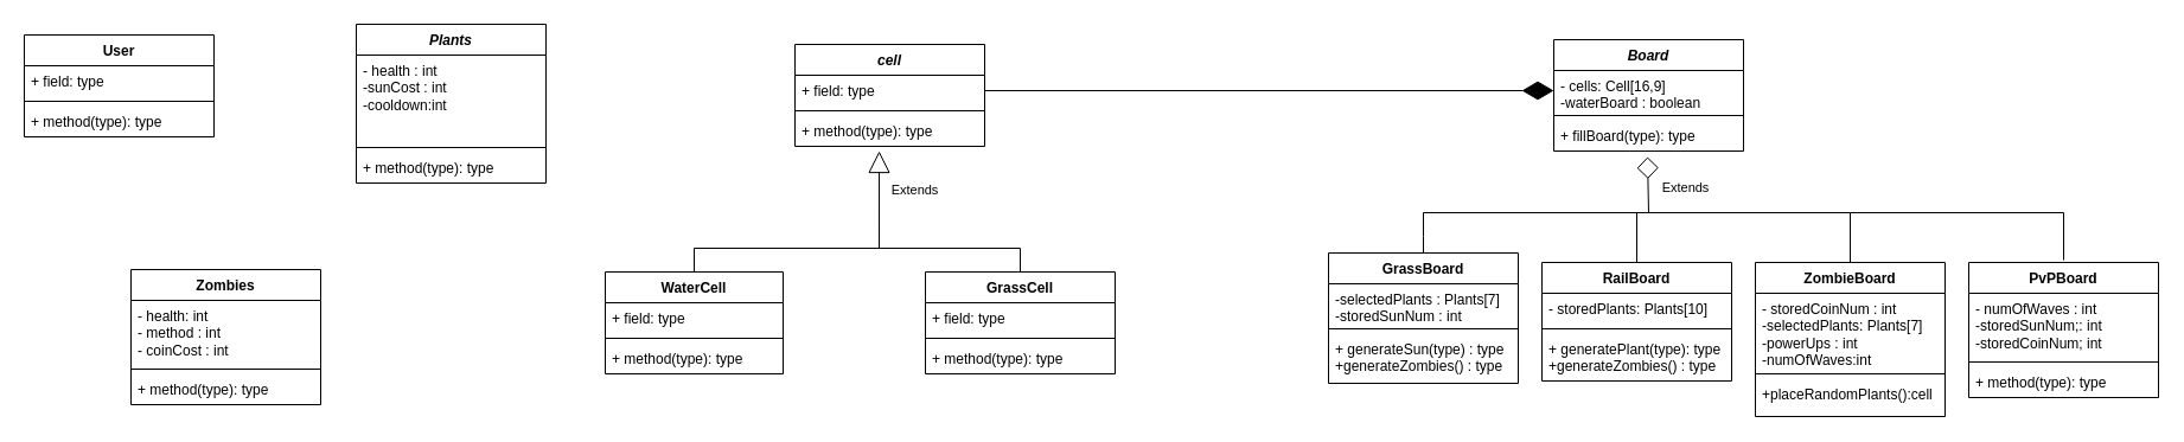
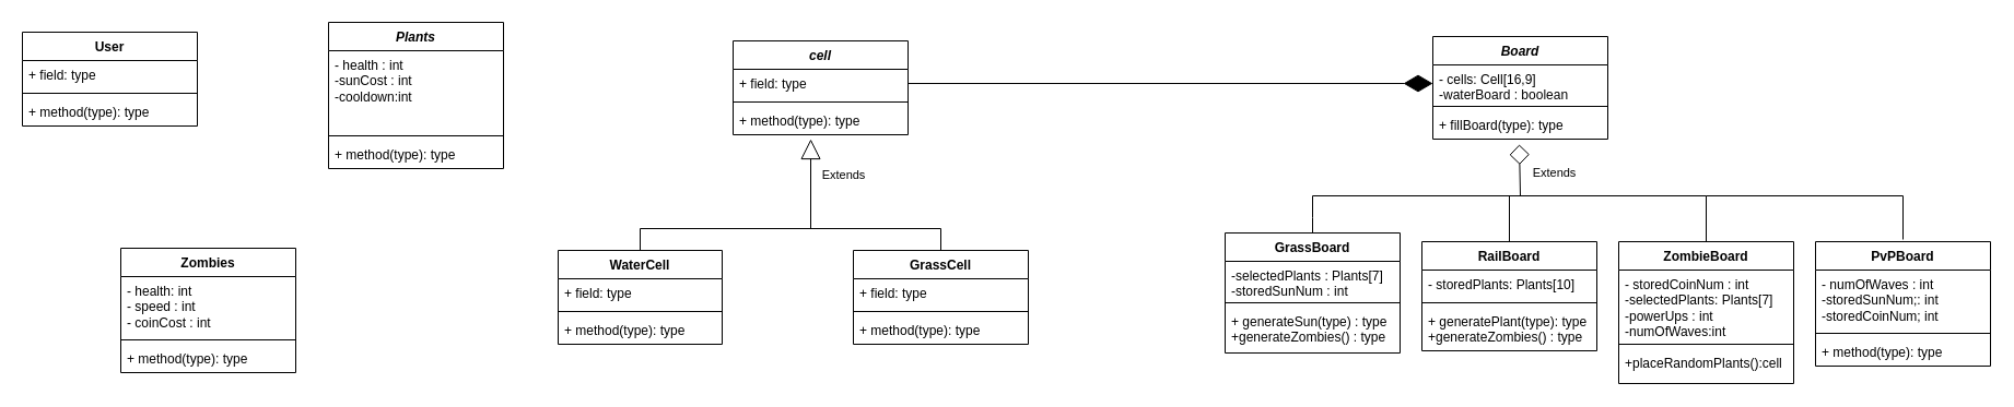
  <mxCell id="0" />
  <mxCell id="1" parent="0" />
  <mxCell id="2" value="&lt;i&gt;Plants&lt;/i&gt;" style="swimlane;fontStyle=1;align=center;verticalAlign=top;childLayout=stackLayout;horizontal=1;startSize=26;horizontalStack=0;resizeParent=1;resizeParentMax=0;resizeLast=0;collapsible=1;marginBottom=0;whiteSpace=wrap;html=1;swimlaneLine=1;" vertex="1" parent="1"><mxGeometry x="300" y="20" width="160" height="134" as="geometry" /></mxCell>
  <mxCell id="3" value="- health : int&lt;br&gt;-sunCost : int&lt;br&gt;-cooldown:int" style="text;strokeColor=none;fillColor=none;align=left;verticalAlign=top;spacingLeft=4;spacingRight=4;overflow=hidden;rotatable=0;points=[[0,0.5],[1,0.5]];portConstraint=eastwest;whiteSpace=wrap;html=1;" vertex="1" parent="2"><mxGeometry y="26" width="160" height="74" as="geometry" /></mxCell>
  <mxCell id="4" value="" style="line;strokeWidth=1;fillColor=none;align=left;verticalAlign=middle;spacingTop=-1;spacingLeft=3;spacingRight=3;rotatable=0;labelPosition=right;points=[];portConstraint=eastwest;strokeColor=inherit;" vertex="1" parent="2"><mxGeometry y="100" width="160" height="8" as="geometry" /></mxCell>
  <mxCell id="5" value="+ method(type): type" style="text;strokeColor=none;fillColor=none;align=left;verticalAlign=top;spacingLeft=4;spacingRight=4;overflow=hidden;rotatable=0;points=[[0,0.5],[1,0.5]];portConstraint=eastwest;whiteSpace=wrap;html=1;" vertex="1" parent="2"><mxGeometry y="108" width="160" height="26" as="geometry" /></mxCell>
  <mxCell id="6" value="&lt;i&gt;cell&lt;/i&gt;" style="swimlane;fontStyle=1;align=center;verticalAlign=top;childLayout=stackLayout;horizontal=1;startSize=26;horizontalStack=0;resizeParent=1;resizeParentMax=0;resizeLast=0;collapsible=1;marginBottom=0;whiteSpace=wrap;html=1;" vertex="1" parent="1"><mxGeometry x="670" y="37" width="160" height="86" as="geometry" /></mxCell>
  <mxCell id="7" value="+ field: type" style="text;strokeColor=none;fillColor=none;align=left;verticalAlign=top;spacingLeft=4;spacingRight=4;overflow=hidden;rotatable=0;points=[[0,0.5],[1,0.5]];portConstraint=eastwest;whiteSpace=wrap;html=1;" vertex="1" parent="6"><mxGeometry y="26" width="160" height="26" as="geometry" /></mxCell>
  <mxCell id="8" value="" style="line;strokeWidth=1;fillColor=none;align=left;verticalAlign=middle;spacingTop=-1;spacingLeft=3;spacingRight=3;rotatable=0;labelPosition=right;points=[];portConstraint=eastwest;strokeColor=inherit;" vertex="1" parent="6"><mxGeometry y="52" width="160" height="8" as="geometry" /></mxCell>
  <mxCell id="9" value="+ method(type): type" style="text;strokeColor=none;fillColor=none;align=left;verticalAlign=top;spacingLeft=4;spacingRight=4;overflow=hidden;rotatable=0;points=[[0,0.5],[1,0.5]];portConstraint=eastwest;whiteSpace=wrap;html=1;" vertex="1" parent="6"><mxGeometry y="60" width="160" height="26" as="geometry" /></mxCell>
  <mxCell id="10" value="" style="endArrow=diamondThin;endFill=1;endSize=24;html=1;rounded=0;exitX=1;exitY=0.5;exitDx=0;exitDy=0;entryX=0;entryY=0.5;entryDx=0;entryDy=0;" edge="1" parent="1" source="7" target="42"><mxGeometry width="160" relative="1" as="geometry"><mxPoint x="1090" y="119" as="sourcePoint" /><mxPoint x="1280" y="69" as="targetPoint" /></mxGeometry></mxCell>
  <mxCell id="11" value="WaterCell" style="swimlane;fontStyle=1;align=center;verticalAlign=top;childLayout=stackLayout;horizontal=1;startSize=26;horizontalStack=0;resizeParent=1;resizeParentMax=0;resizeLast=0;collapsible=1;marginBottom=0;whiteSpace=wrap;html=1;" vertex="1" parent="1"><mxGeometry x="510" y="229" width="150" height="86" as="geometry" /></mxCell>
  <mxCell id="12" value="+ field: type" style="text;strokeColor=none;fillColor=none;align=left;verticalAlign=top;spacingLeft=4;spacingRight=4;overflow=hidden;rotatable=0;points=[[0,0.5],[1,0.5]];portConstraint=eastwest;whiteSpace=wrap;html=1;" vertex="1" parent="11"><mxGeometry y="26" width="150" height="26" as="geometry" /></mxCell>
  <mxCell id="13" value="" style="line;strokeWidth=1;fillColor=none;align=left;verticalAlign=middle;spacingTop=-1;spacingLeft=3;spacingRight=3;rotatable=0;labelPosition=right;points=[];portConstraint=eastwest;strokeColor=inherit;" vertex="1" parent="11"><mxGeometry y="52" width="150" height="8" as="geometry" /></mxCell>
  <mxCell id="14" value="+ method(type): type" style="text;strokeColor=none;fillColor=none;align=left;verticalAlign=top;spacingLeft=4;spacingRight=4;overflow=hidden;rotatable=0;points=[[0,0.5],[1,0.5]];portConstraint=eastwest;whiteSpace=wrap;html=1;" vertex="1" parent="11"><mxGeometry y="60" width="150" height="26" as="geometry" /></mxCell>
  <mxCell id="15" value="GrassCell" style="swimlane;fontStyle=1;align=center;verticalAlign=top;childLayout=stackLayout;horizontal=1;startSize=26;horizontalStack=0;resizeParent=1;resizeParentMax=0;resizeLast=0;collapsible=1;marginBottom=0;whiteSpace=wrap;html=1;" vertex="1" parent="1"><mxGeometry x="780" y="229" width="160" height="86" as="geometry" /></mxCell>
  <mxCell id="16" value="+ field: type" style="text;strokeColor=none;fillColor=none;align=left;verticalAlign=top;spacingLeft=4;spacingRight=4;overflow=hidden;rotatable=0;points=[[0,0.5],[1,0.5]];portConstraint=eastwest;whiteSpace=wrap;html=1;" vertex="1" parent="15"><mxGeometry y="26" width="160" height="26" as="geometry" /></mxCell>
  <mxCell id="17" value="" style="line;strokeWidth=1;fillColor=none;align=left;verticalAlign=middle;spacingTop=-1;spacingLeft=3;spacingRight=3;rotatable=0;labelPosition=right;points=[];portConstraint=eastwest;strokeColor=inherit;" vertex="1" parent="15"><mxGeometry y="52" width="160" height="8" as="geometry" /></mxCell>
  <mxCell id="18" value="+ method(type): type" style="text;strokeColor=none;fillColor=none;align=left;verticalAlign=top;spacingLeft=4;spacingRight=4;overflow=hidden;rotatable=0;points=[[0,0.5],[1,0.5]];portConstraint=eastwest;whiteSpace=wrap;html=1;" vertex="1" parent="15"><mxGeometry y="60" width="160" height="26" as="geometry" /></mxCell>
  <mxCell id="19" value="GrassBoard" style="swimlane;fontStyle=1;align=center;verticalAlign=top;childLayout=stackLayout;horizontal=1;startSize=26;horizontalStack=0;resizeParent=1;resizeParentMax=0;resizeLast=0;collapsible=1;marginBottom=0;whiteSpace=wrap;html=1;" vertex="1" parent="1"><mxGeometry x="1120" y="213" width="160" height="110" as="geometry" /></mxCell>
  <mxCell id="20" value="-selectedPlants : Plants[7]&lt;br&gt;-storedSunNum : int" style="text;strokeColor=none;fillColor=none;align=left;verticalAlign=top;spacingLeft=4;spacingRight=4;overflow=hidden;rotatable=0;points=[[0,0.5],[1,0.5]];portConstraint=eastwest;whiteSpace=wrap;html=1;" vertex="1" parent="19"><mxGeometry y="26" width="160" height="34" as="geometry" /></mxCell>
  <mxCell id="21" value="" style="line;strokeWidth=1;fillColor=none;align=left;verticalAlign=middle;spacingTop=-1;spacingLeft=3;spacingRight=3;rotatable=0;labelPosition=right;points=[];portConstraint=eastwest;strokeColor=inherit;" vertex="1" parent="19"><mxGeometry y="60" width="160" height="8" as="geometry" /></mxCell>
  <mxCell id="22" value="+ generateSun(type) : type&lt;br&gt;+generateZombies() : type" style="text;strokeColor=none;fillColor=none;align=left;verticalAlign=top;spacingLeft=4;spacingRight=4;overflow=hidden;rotatable=0;points=[[0,0.5],[1,0.5]];portConstraint=eastwest;whiteSpace=wrap;html=1;" vertex="1" parent="19"><mxGeometry y="68" width="160" height="42" as="geometry" /></mxCell>
  <mxCell id="23" value="RailBoard" style="swimlane;fontStyle=1;align=center;verticalAlign=top;childLayout=stackLayout;horizontal=1;startSize=26;horizontalStack=0;resizeParent=1;resizeParentMax=0;resizeLast=0;collapsible=1;marginBottom=0;whiteSpace=wrap;html=1;" vertex="1" parent="1"><mxGeometry x="1300" y="221" width="160" height="100" as="geometry" /></mxCell>
  <mxCell id="24" value="- storedPlants: Plants[10]" style="text;strokeColor=none;fillColor=none;align=left;verticalAlign=top;spacingLeft=4;spacingRight=4;overflow=hidden;rotatable=0;points=[[0,0.5],[1,0.5]];portConstraint=eastwest;whiteSpace=wrap;html=1;" vertex="1" parent="23"><mxGeometry y="26" width="160" height="26" as="geometry" /></mxCell>
  <mxCell id="25" value="" style="line;strokeWidth=1;fillColor=none;align=left;verticalAlign=middle;spacingTop=-1;spacingLeft=3;spacingRight=3;rotatable=0;labelPosition=right;points=[];portConstraint=eastwest;strokeColor=inherit;" vertex="1" parent="23"><mxGeometry y="52" width="160" height="8" as="geometry" /></mxCell>
  <mxCell id="26" value="+ generatePlant(type): type&lt;br&gt;+generateZombies() : type" style="text;strokeColor=none;fillColor=none;align=left;verticalAlign=top;spacingLeft=4;spacingRight=4;overflow=hidden;rotatable=0;points=[[0,0.5],[1,0.5]];portConstraint=eastwest;whiteSpace=wrap;html=1;" vertex="1" parent="23"><mxGeometry y="60" width="160" height="40" as="geometry" /></mxCell>
  <mxCell id="27" value="ZombieBoard" style="swimlane;fontStyle=1;align=center;verticalAlign=top;childLayout=stackLayout;horizontal=1;startSize=26;horizontalStack=0;resizeParent=1;resizeParentMax=0;resizeLast=0;collapsible=1;marginBottom=0;whiteSpace=wrap;html=1;" vertex="1" parent="1"><mxGeometry x="1480" y="221" width="160" height="130" as="geometry" /></mxCell>
  <mxCell id="28" value="- storedCoinNum : int&lt;br&gt;-selectedPlants: Plants[7]&lt;br&gt;-powerUps : int&lt;br&gt;-numOfWaves:int" style="text;strokeColor=none;fillColor=none;align=left;verticalAlign=top;spacingLeft=4;spacingRight=4;overflow=hidden;rotatable=0;points=[[0,0.5],[1,0.5]];portConstraint=eastwest;whiteSpace=wrap;html=1;rounded=0;glass=0;shadow=0;" vertex="1" parent="27"><mxGeometry y="26" width="160" height="64" as="geometry" /></mxCell>
  <mxCell id="29" value="" style="line;strokeWidth=1;fillColor=none;align=left;verticalAlign=middle;spacingTop=-1;spacingLeft=3;spacingRight=3;rotatable=0;labelPosition=right;points=[];portConstraint=eastwest;strokeColor=inherit;" vertex="1" parent="27"><mxGeometry y="90" width="160" height="8" as="geometry" /></mxCell>
  <mxCell id="30" value="+placeRandomPlants():cell" style="text;strokeColor=none;fillColor=none;align=left;verticalAlign=top;spacingLeft=4;spacingRight=4;overflow=hidden;rotatable=0;points=[[0,0.5],[1,0.5]];portConstraint=eastwest;whiteSpace=wrap;html=1;" vertex="1" parent="27"><mxGeometry y="98" width="160" height="32" as="geometry" /></mxCell>
  <mxCell id="31" value="PvPBoard" style="swimlane;fontStyle=1;align=center;verticalAlign=top;childLayout=stackLayout;horizontal=1;startSize=26;horizontalStack=0;resizeParent=1;resizeParentMax=0;resizeLast=0;collapsible=1;marginBottom=0;whiteSpace=wrap;html=1;" vertex="1" parent="1"><mxGeometry x="1660" y="221" width="160" height="114" as="geometry" /></mxCell>
  <mxCell id="32" value="- numOfWaves : int&lt;br&gt;-storedSunNum;: int&lt;br&gt;-storedCoinNum; int" style="text;strokeColor=none;fillColor=none;align=left;verticalAlign=top;spacingLeft=4;spacingRight=4;overflow=hidden;rotatable=0;points=[[0,0.5],[1,0.5]];portConstraint=eastwest;whiteSpace=wrap;html=1;" vertex="1" parent="31"><mxGeometry y="26" width="160" height="54" as="geometry" /></mxCell>
  <mxCell id="33" value="" style="line;strokeWidth=1;fillColor=none;align=left;verticalAlign=middle;spacingTop=-1;spacingLeft=3;spacingRight=3;rotatable=0;labelPosition=right;points=[];portConstraint=eastwest;strokeColor=inherit;" vertex="1" parent="31"><mxGeometry y="80" width="160" height="8" as="geometry" /></mxCell>
  <mxCell id="34" value="+ method(type): type" style="text;strokeColor=none;fillColor=none;align=left;verticalAlign=top;spacingLeft=4;spacingRight=4;overflow=hidden;rotatable=0;points=[[0,0.5],[1,0.5]];portConstraint=eastwest;whiteSpace=wrap;html=1;" vertex="1" parent="31"><mxGeometry y="88" width="160" height="26" as="geometry" /></mxCell>
  <mxCell id="35" value="Extends" style="endArrow=block;endSize=16;endFill=0;html=1;rounded=0;exitX=0.5;exitY=0;exitDx=0;exitDy=0;entryX=0.444;entryY=1.154;entryDx=0;entryDy=0;entryPerimeter=0;" edge="1" parent="1" source="11" target="9"><mxGeometry x="0.746" y="-30" width="160" relative="1" as="geometry"><mxPoint x="590" y="189" as="sourcePoint" /><mxPoint x="740" y="179" as="targetPoint" /><Array as="points"><mxPoint x="585" y="209" /><mxPoint x="741" y="209" /></Array><mxPoint as="offset" /></mxGeometry></mxCell>
  <mxCell id="36" value="" style="endArrow=none;html=1;rounded=0;exitX=0.5;exitY=0;exitDx=0;exitDy=0;" edge="1" parent="1" source="15"><mxGeometry width="50" height="50" relative="1" as="geometry"><mxPoint x="790" y="259" as="sourcePoint" /><mxPoint x="740" y="209" as="targetPoint" /><Array as="points"><mxPoint x="860" y="209" /></Array></mxGeometry></mxCell>
  <mxCell id="37" value="Extends" style="endArrow=diamond;endSize=16;endFill=0;html=1;rounded=0;exitX=0.5;exitY=0;exitDx=0;exitDy=0;entryX=0.494;entryY=1.192;entryDx=0;entryDy=0;entryPerimeter=0;" edge="1" parent="1" source="19" target="44"><mxGeometry x="0.798" y="-31" width="160" relative="1" as="geometry"><mxPoint x="1020" y="219" as="sourcePoint" /><mxPoint x="1390" y="137" as="targetPoint" /><Array as="points"><mxPoint x="1200" y="199" /><mxPoint x="1200" y="179" /><mxPoint x="1390" y="179" /></Array><mxPoint as="offset" /></mxGeometry></mxCell>
  <mxCell id="38" value="" style="endArrow=none;html=1;rounded=0;exitX=0.5;exitY=0;exitDx=0;exitDy=0;" edge="1" parent="1" source="23"><mxGeometry width="50" height="50" relative="1" as="geometry"><mxPoint x="1380" y="219" as="sourcePoint" /><mxPoint x="1380" y="179" as="targetPoint" /></mxGeometry></mxCell>
  <mxCell id="39" value="" style="endArrow=none;html=1;rounded=0;entryX=0.5;entryY=0;entryDx=0;entryDy=0;" edge="1" parent="1" target="27"><mxGeometry width="50" height="50" relative="1" as="geometry"><mxPoint x="1380" y="179" as="sourcePoint" /><mxPoint x="1580" y="179" as="targetPoint" /><Array as="points"><mxPoint x="1560" y="179" /></Array></mxGeometry></mxCell>
  <mxCell id="40" value="" style="endArrow=none;html=1;rounded=0;" edge="1" parent="1"><mxGeometry width="50" height="50" relative="1" as="geometry"><mxPoint x="1560" y="179" as="sourcePoint" /><mxPoint x="1740" y="219" as="targetPoint" /><Array as="points"><mxPoint x="1740" y="179" /></Array></mxGeometry></mxCell>
  <mxCell id="41" value="&lt;i&gt;Board&lt;/i&gt;" style="swimlane;fontStyle=1;align=center;verticalAlign=top;childLayout=stackLayout;horizontal=1;startSize=26;horizontalStack=0;resizeParent=1;resizeParentMax=0;resizeLast=0;collapsible=1;marginBottom=0;whiteSpace=wrap;html=1;" vertex="1" parent="1"><mxGeometry x="1310" y="33" width="160" height="94" as="geometry" /></mxCell>
  <mxCell id="42" value="- cells: Cell[16,9]&lt;br&gt;-waterBoard : boolean" style="text;strokeColor=none;fillColor=none;align=left;verticalAlign=top;spacingLeft=4;spacingRight=4;overflow=hidden;rotatable=0;points=[[0,0.5],[1,0.5]];portConstraint=eastwest;whiteSpace=wrap;html=1;" vertex="1" parent="41"><mxGeometry y="26" width="160" height="34" as="geometry" /></mxCell>
  <mxCell id="43" value="" style="line;strokeWidth=1;fillColor=none;align=left;verticalAlign=middle;spacingTop=-1;spacingLeft=3;spacingRight=3;rotatable=0;labelPosition=right;points=[];portConstraint=eastwest;strokeColor=inherit;" vertex="1" parent="41"><mxGeometry y="60" width="160" height="8" as="geometry" /></mxCell>
  <mxCell id="44" value="+ fillBoard(type): type" style="text;strokeColor=none;fillColor=none;align=left;verticalAlign=top;spacingLeft=4;spacingRight=4;overflow=hidden;rotatable=0;points=[[0,0.5],[1,0.5]];portConstraint=eastwest;whiteSpace=wrap;html=1;" vertex="1" parent="41"><mxGeometry y="68" width="160" height="26" as="geometry" /></mxCell>
  <mxCell id="45" value="User" style="swimlane;fontStyle=1;align=center;verticalAlign=top;childLayout=stackLayout;horizontal=1;startSize=26;horizontalStack=0;resizeParent=1;resizeParentMax=0;resizeLast=0;collapsible=1;marginBottom=0;whiteSpace=wrap;html=1;" vertex="1" parent="1"><mxGeometry x="20" y="29" width="160" height="86" as="geometry" /></mxCell>
  <mxCell id="46" value="+ field: type" style="text;strokeColor=none;fillColor=none;align=left;verticalAlign=top;spacingLeft=4;spacingRight=4;overflow=hidden;rotatable=0;points=[[0,0.5],[1,0.5]];portConstraint=eastwest;whiteSpace=wrap;html=1;" vertex="1" parent="45"><mxGeometry y="26" width="160" height="26" as="geometry" /></mxCell>
  <mxCell id="47" value="" style="line;strokeWidth=1;fillColor=none;align=left;verticalAlign=middle;spacingTop=-1;spacingLeft=3;spacingRight=3;rotatable=0;labelPosition=right;points=[];portConstraint=eastwest;strokeColor=inherit;" vertex="1" parent="45"><mxGeometry y="52" width="160" height="8" as="geometry" /></mxCell>
  <mxCell id="48" value="+ method(type): type" style="text;strokeColor=none;fillColor=none;align=left;verticalAlign=top;spacingLeft=4;spacingRight=4;overflow=hidden;rotatable=0;points=[[0,0.5],[1,0.5]];portConstraint=eastwest;whiteSpace=wrap;html=1;" vertex="1" parent="45"><mxGeometry y="60" width="160" height="26" as="geometry" /></mxCell>
  <mxCell id="49" value="Zombies" style="swimlane;fontStyle=1;align=center;verticalAlign=top;childLayout=stackLayout;horizontal=1;startSize=26;horizontalStack=0;resizeParent=1;resizeParentMax=0;resizeLast=0;collapsible=1;marginBottom=0;whiteSpace=wrap;html=1;" vertex="1" parent="1"><mxGeometry x="110" y="227" width="160" height="114" as="geometry" /></mxCell>
- <mxCell id="50" value="- health: int&lt;br&gt;- method : int&lt;br&gt;- coinCost : int" style="text;strokeColor=none;fillColor=none;align=left;verticalAlign=top;spacingLeft=4;spacingRight=4;overflow=hidden;rotatable=0;points=[[0,0.5],[1,0.5]];portConstraint=eastwest;whiteSpace=wrap;html=1;" vertex="1" parent="49"><mxGeometry y="26" width="160" height="54" as="geometry" /></mxCell>
+ <mxCell id="50" value="- health: int&lt;br&gt;- speed : int&lt;br&gt;- coinCost : int" style="text;strokeColor=none;fillColor=none;align=left;verticalAlign=top;spacingLeft=4;spacingRight=4;overflow=hidden;rotatable=0;points=[[0,0.5],[1,0.5]];portConstraint=eastwest;whiteSpace=wrap;html=1;" vertex="1" parent="49"><mxGeometry y="26" width="160" height="54" as="geometry" /></mxCell>
  <mxCell id="51" value="" style="line;strokeWidth=1;fillColor=none;align=left;verticalAlign=middle;spacingTop=-1;spacingLeft=3;spacingRight=3;rotatable=0;labelPosition=right;points=[];portConstraint=eastwest;strokeColor=inherit;" vertex="1" parent="49"><mxGeometry y="80" width="160" height="8" as="geometry" /></mxCell>
  <mxCell id="52" value="+ method(type): type" style="text;strokeColor=none;fillColor=none;align=left;verticalAlign=top;spacingLeft=4;spacingRight=4;overflow=hidden;rotatable=0;points=[[0,0.5],[1,0.5]];portConstraint=eastwest;whiteSpace=wrap;html=1;" vertex="1" parent="49"><mxGeometry y="88" width="160" height="26" as="geometry" /></mxCell>
